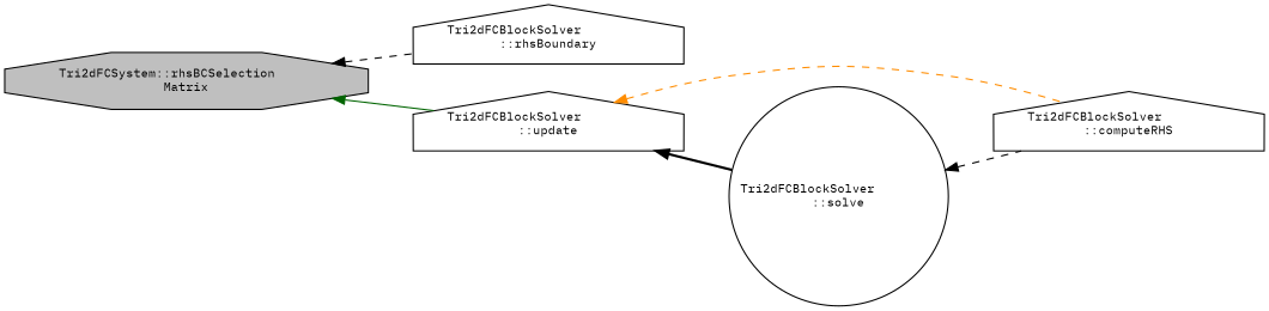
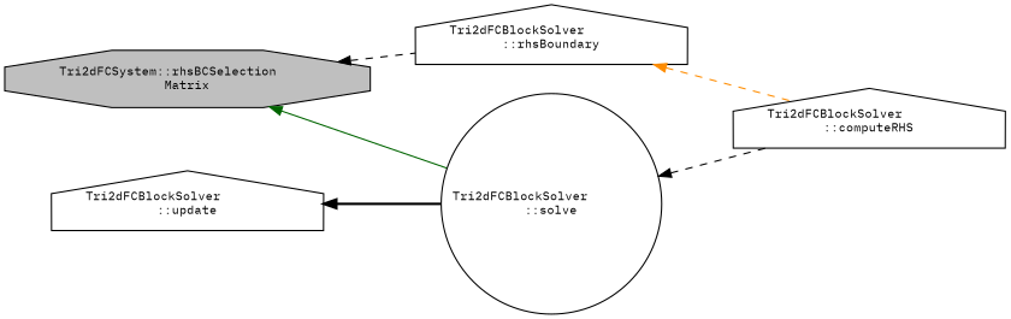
  digraph {
    fontname="IBM Plex Mono"
    rankdir=LR
    node [color=black fillcolor=white fontname="IBM Plex Mono" fontsize=10 shape=house style=filled]
    edge [color=black dir=back fontname="IBM Plex Mono" fontsize=10 labelfontname=Helvetica labelfontsize=10 style=dashed]
    n1 [fillcolor=grey75 fontcolor=black height=0.2 label="Tri2dFCSystem::rhsBCSelection\lMatrix" shape=octagon width=0.4]
    n2 [height=0.2 label="Tri2dFCBlockSolver\l::rhsBoundary" width=0.4]
    n3 [height=0.2 label="Tri2dFCBlockSolver\l::update" width=0.4]
    n4 [height=0.2 label="Tri2dFCBlockSolver\l::computeRHS" width=0.4]
    n5 [height=0.2 label="Tri2dFCBlockSolver\l::solve" shape=circle width=0.4]
    n1 -> n2
-   n1 -> n3 [color=darkgreen style=solid]
-   n3 -> n4 [color=darkorange]
+   n1 -> n5 [color=darkgreen style=solid]
+   n2 -> n4 [color=darkorange]
    n3 -> n5 [style=bold]
    n5 -> n4
  }
